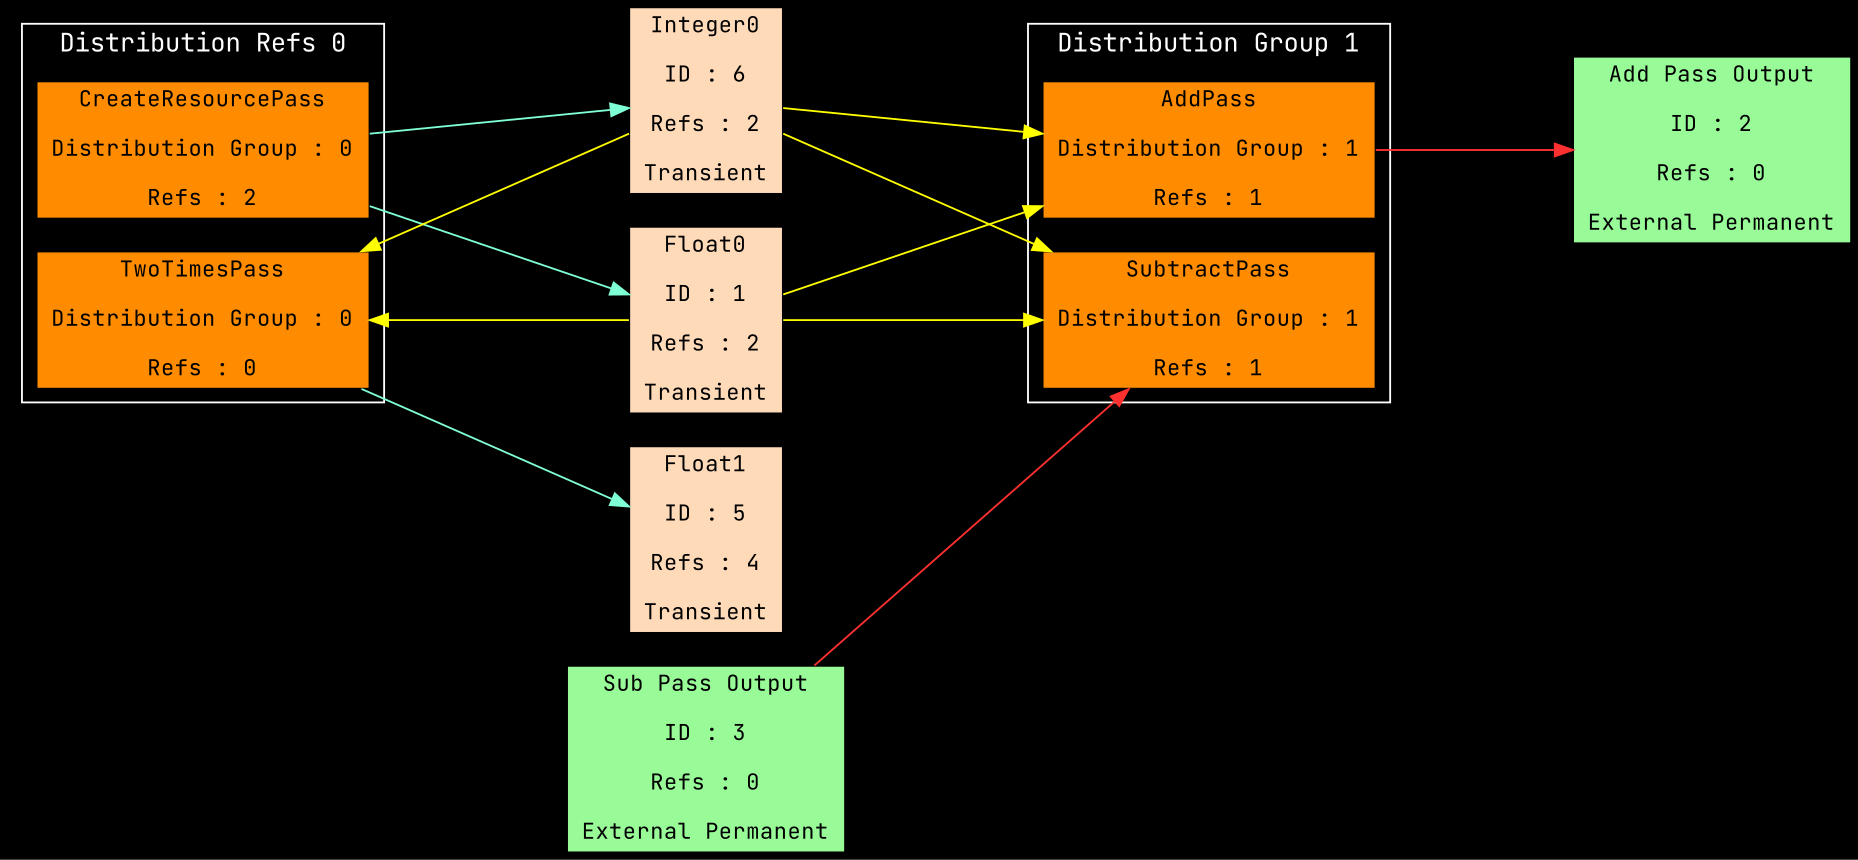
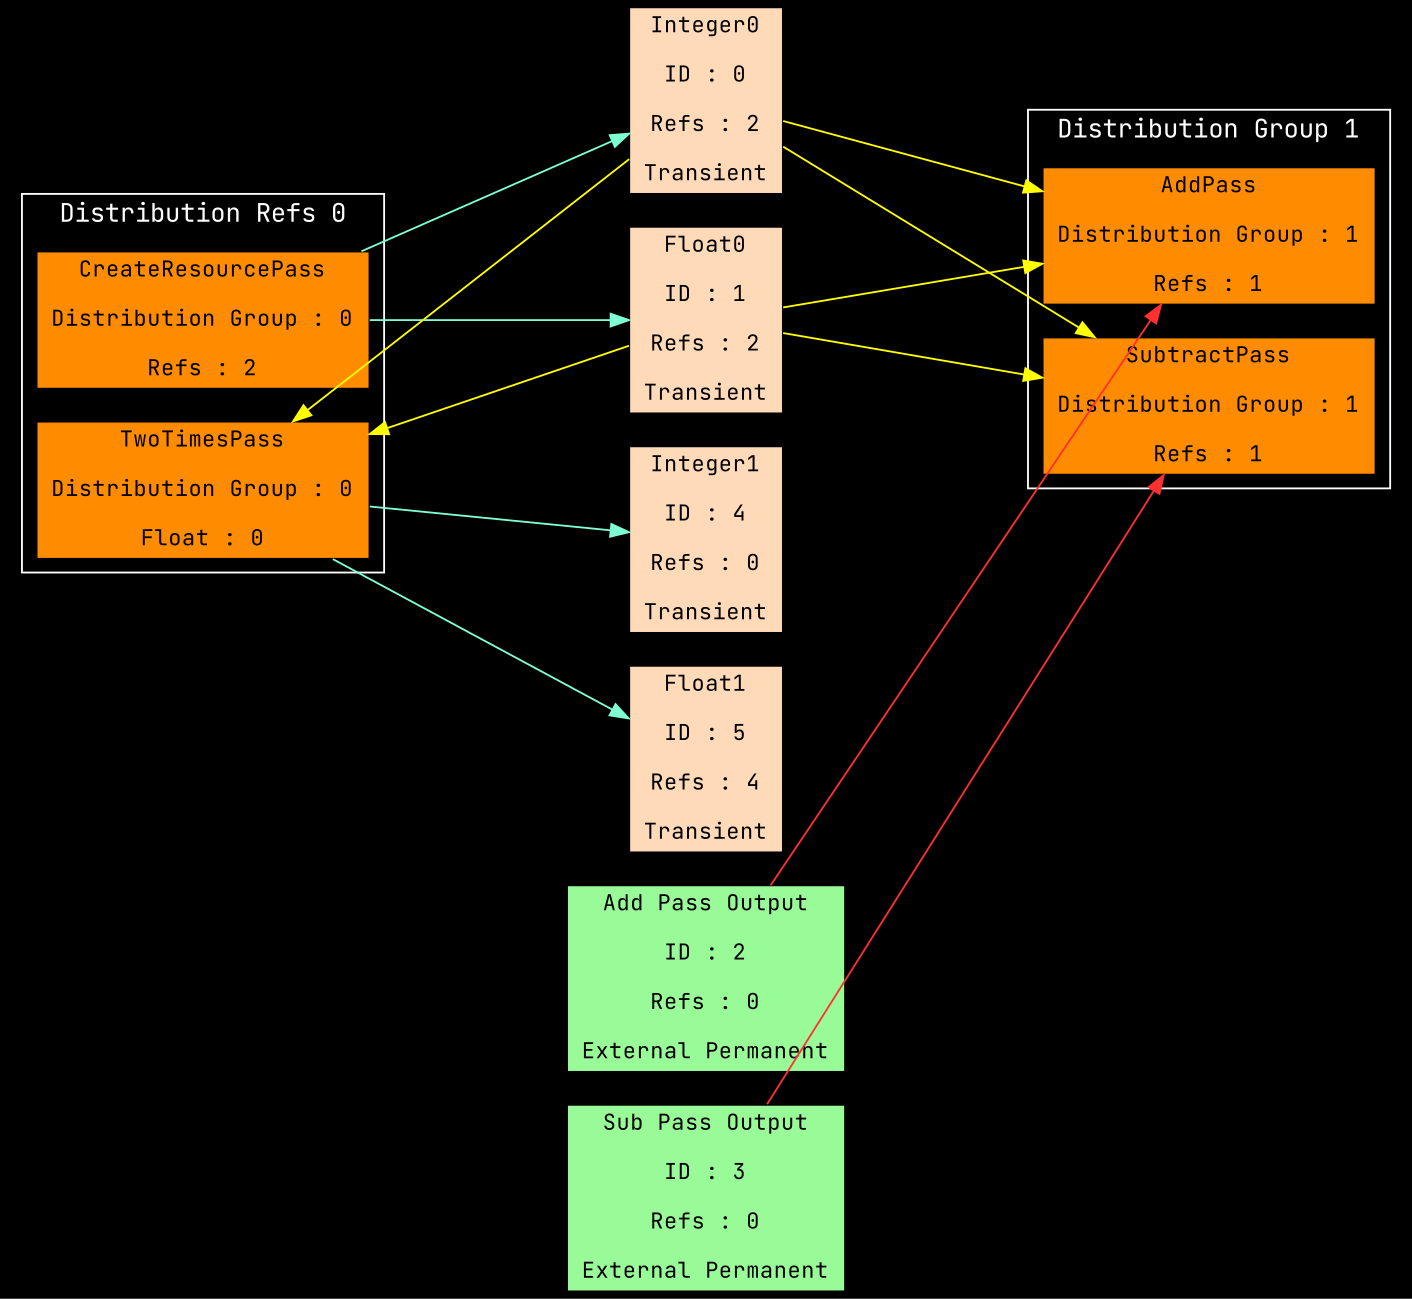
  digraph {
    bgcolor=black
    fontname="JetBrains Mono"
    nodestep=0.6
    rankdir=LR
    ranksep=1.5
    splines=false
    node [fillcolor=darkorange fontcolor=black fontname="JetBrains Mono" fontsize=12 shape=rectangle style=filled]
    edge [color=yellow fontcolor=white fontname="JetBrains Mono" fontsize=12]
    n1 [label="CreateResourcePass\n\nDistribution Group : 0\n\nRefs : 2"]
-   n2 [label="TwoTimesPass\n\nDistribution Group : 0\n\nRefs : 0"]
+   n2 [label="TwoTimesPass\n\nDistribution Group : 0\n\nFloat : 0"]
    n3 [label="AddPass\n\nDistribution Group : 1\n\nRefs : 1"]
    n4 [label="SubtractPass\n\nDistribution Group : 1\n\nRefs : 1"]
-   n5 [fillcolor=peachpuff label="Integer0\n\nID : 6\n\nRefs : 2\n\nTransient"]
+   n5 [fillcolor=peachpuff label="Integer0\n\nID : 0\n\nRefs : 2\n\nTransient"]
    n6 [fillcolor=peachpuff label="Float0\n\nID : 1\n\nRefs : 2\n\nTransient"]
+   n7 [fillcolor=peachpuff label="Integer1\n\nID : 4\n\nRefs : 0\n\nTransient"]
    n8 [fillcolor=peachpuff label="Float1\n\nID : 5\n\nRefs : 4\n\nTransient"]
    n9 [fillcolor=palegreen label="Add Pass Output\n\nID : 2\n\nRefs : 0\n\nExternal Permanent"]
    n10 [fillcolor=palegreen label="Sub Pass Output\n\nID : 3\n\nRefs : 0\n\nExternal Permanent"]
    subgraph cluster_1 {
      color=white
      fontcolor=white
      label="Distribution Refs 0"
      n1
      n2
    }
    subgraph cluster_2 {
      color=white
      fontcolor=white
      label="Distribution Group 1"
      n3
      n4
    }
    n1 -> n5 [color=aquamarine]
    n1 -> n6 [color=aquamarine]
+   n2 -> n7 [color=aquamarine]
    n2 -> n8 [color=aquamarine]
-   n3 -> n9 [color=firebrick1]
+   n9 -> n3 [color=firebrick1]
    n5 -> n2
    n5 -> n3
    n5 -> n4
    n6 -> n2
    n6 -> n3
    n6 -> n4
    n10 -> n4 [color=firebrick1]
  }
